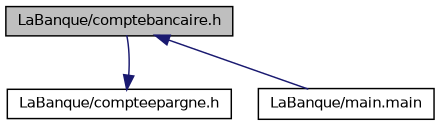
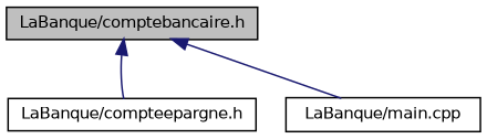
  digraph {
    node [color=black fillcolor=white fontname=Helvetica fontsize=10 shape=record style=filled]
    edge [color=midnightblue dir=back fontname=Helvetica fontsize=10 labelfontname=Helvetica labelfontsize=10 style=solid]
    n1 [fillcolor=grey75 fontcolor=black height=0.2 label="LaBanque/comptebancaire.h" width=0.4]
    n2 [height=0.2 label="LaBanque/compteepargne.h" width=0.4]
-   n3 [height=0.2 label="LaBanque/main.main" width=0.4]
-   n2 -> n1
+   n3 [height=0.2 label="LaBanque/main.cpp" width=0.4]
+   n1 -> n2
    n1 -> n3
  }
